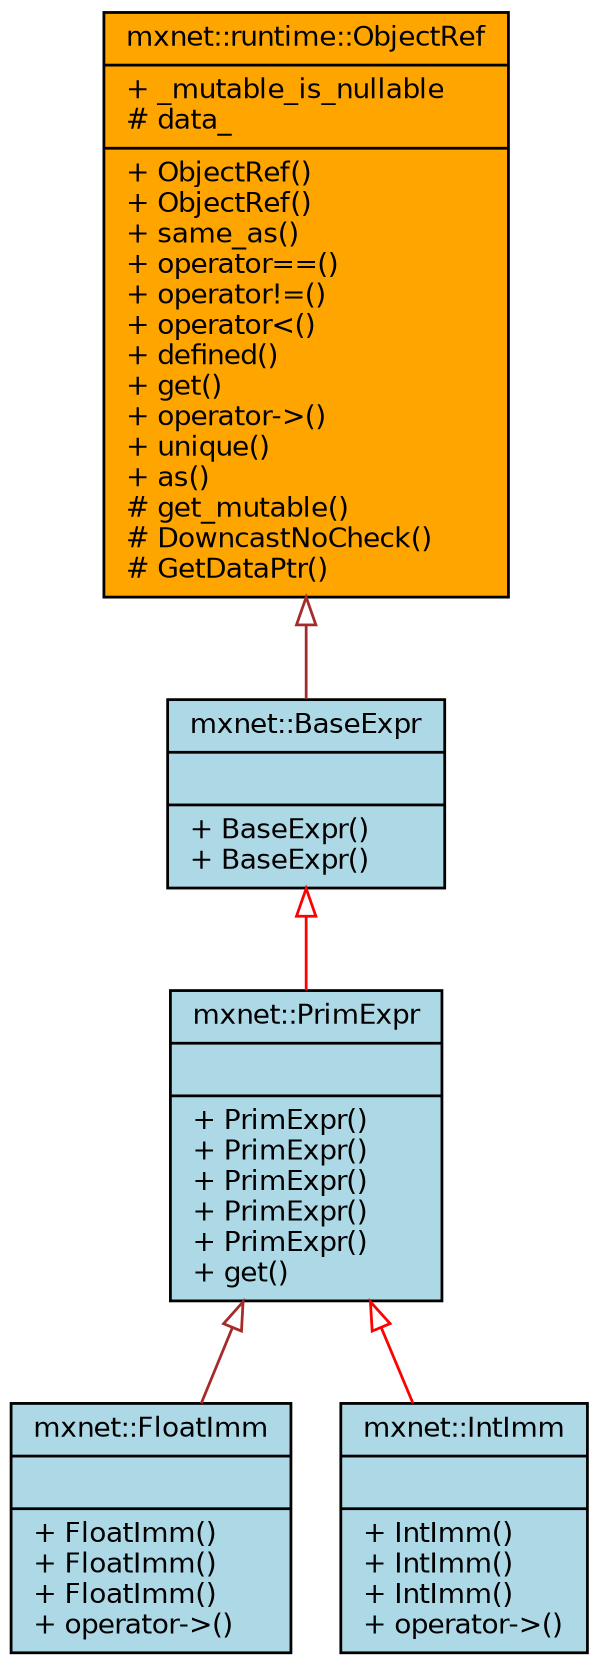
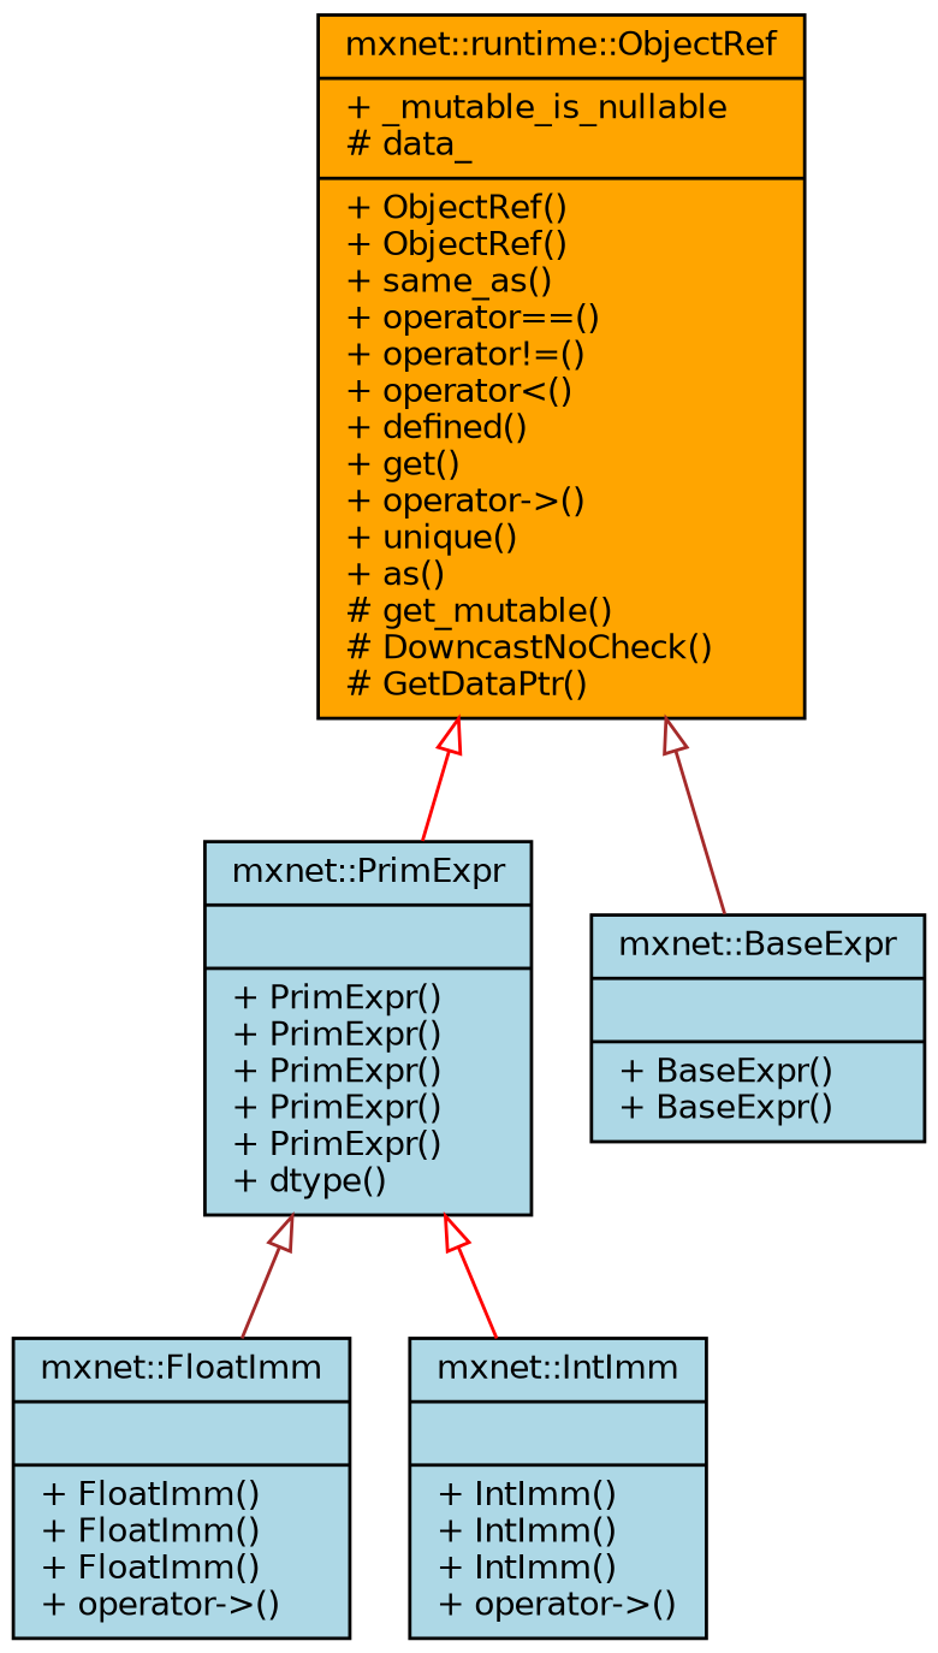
  digraph {
    node [color=black fillcolor=lightblue fontname=Helvetica fontsize=10 shape=record style=filled]
    edge [arrowtail=onormal color=brown dir=back fontname=Helvetica fontsize=10 labelfontname=Helvetica labelfontsize=10 style=solid]
-   n1 [fontcolor=black height=0.2 label="{mxnet::PrimExpr\n||+ PrimExpr()\l+ PrimExpr()\l+ PrimExpr()\l+ PrimExpr()\l+ PrimExpr()\l+ get()\l}" width=0.4]
+   n1 [fontcolor=black height=0.2 label="{mxnet::PrimExpr\n||+ PrimExpr()\l+ PrimExpr()\l+ PrimExpr()\l+ PrimExpr()\l+ PrimExpr()\l+ dtype()\l}" width=0.4]
    n2 [height=0.2 label="{mxnet::FloatImm\n||+ FloatImm()\l+ FloatImm()\l+ FloatImm()\l+ operator-\>()\l}" width=0.4]
    n3 [height=0.2 label="{mxnet::IntImm\n||+ IntImm()\l+ IntImm()\l+ IntImm()\l+ operator-\>()\l}" width=0.4]
    n4 [height=0.2 label="{mxnet::BaseExpr\n||+ BaseExpr()\l+ BaseExpr()\l}" width=0.4]
    n5 [fillcolor=orange height=0.2 label="{mxnet::runtime::ObjectRef\n|+ _mutable_is_nullable\l# data_\l|+ ObjectRef()\l+ ObjectRef()\l+ same_as()\l+ operator==()\l+ operator!=()\l+ operator\<()\l+ defined()\l+ get()\l+ operator-\>()\l+ unique()\l+ as()\l# get_mutable()\l# DowncastNoCheck()\l# GetDataPtr()\l}" width=0.4]
    n1 -> n2
    n1 -> n3 [color=red]
-   n4 -> n1 [color=red]
+   n5 -> n1 [color=red]
    n5 -> n4
  }
